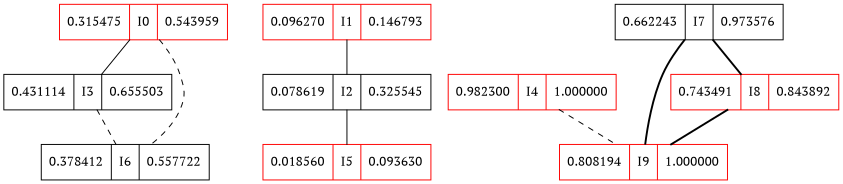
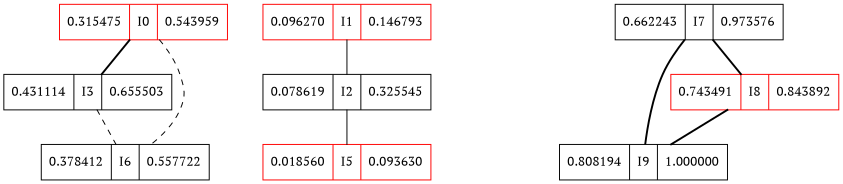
  graph {
    fontname="PT Serif"
    node [color=red fontname="PT Serif" shape=record]
    edge [fontname="PT Serif" style=solid]
    n1 [label="0.315475|I0|0.543959"]
    n2 [color=black label="0.431114|I3|0.655503"]
    n3 [color=black label="0.378412|I6|0.557722"]
    n4 [label="0.096270|I1|0.146793"]
    n5 [color=black label="0.078619|I2|0.325545"]
    n6 [label="0.018560|I5|0.093630"]
-   n7 [label="0.982300|I4|1.000000"]
-   n8 [label="0.808194|I9|1.000000"]
+   n8 [color=black label="0.808194|I9|1.000000"]
    n9 [color=black label="0.662243|I7|0.973576"]
    n10 [label="0.743491|I8|0.843892"]
-   n1 -- n2
+   n1 -- n2 [style=bold]
    n1 -- n3 [style=dashed]
    n2 -- n3 [style=dashed]
    n4 -- n5
    n5 -- n6
-   n7 -- n8 [style=dashed]
    n9 -- n8 [style=bold]
    n9 -- n10 [style=bold]
    n10 -- n8 [style=bold]
  }
